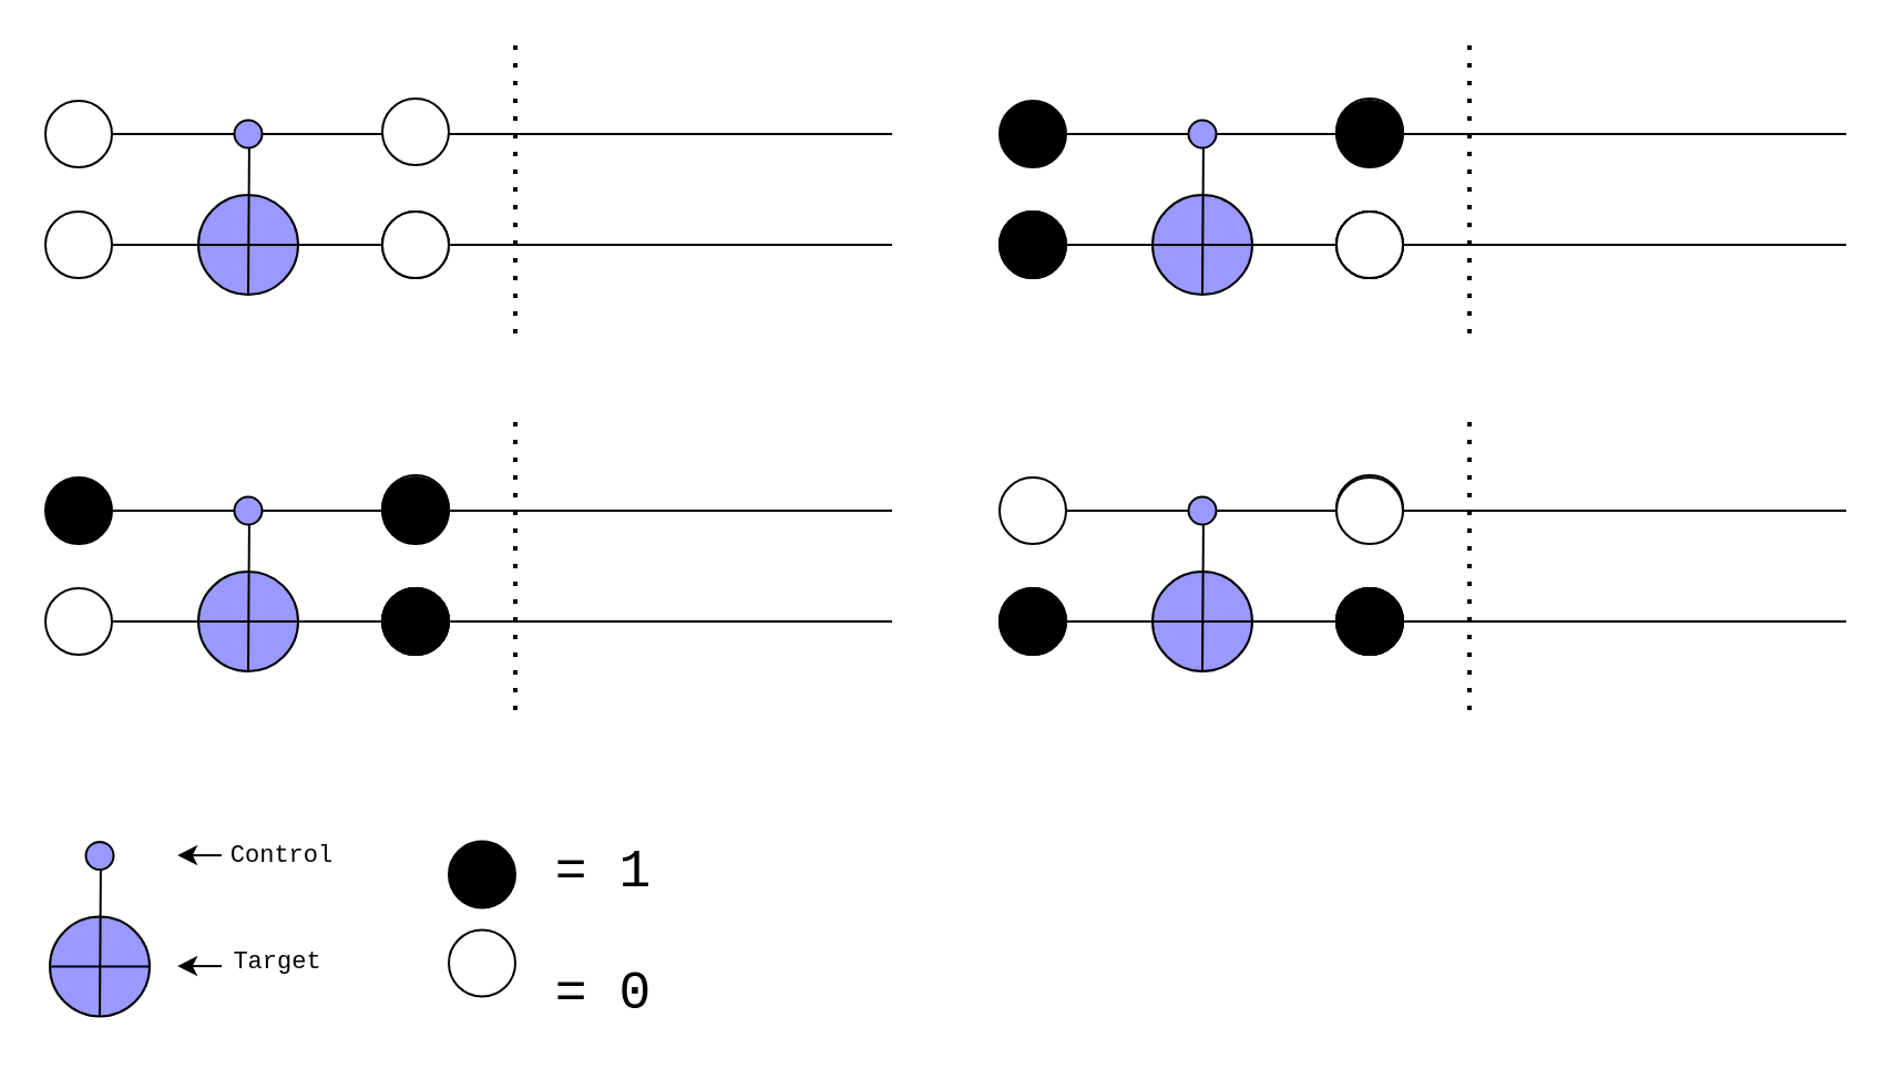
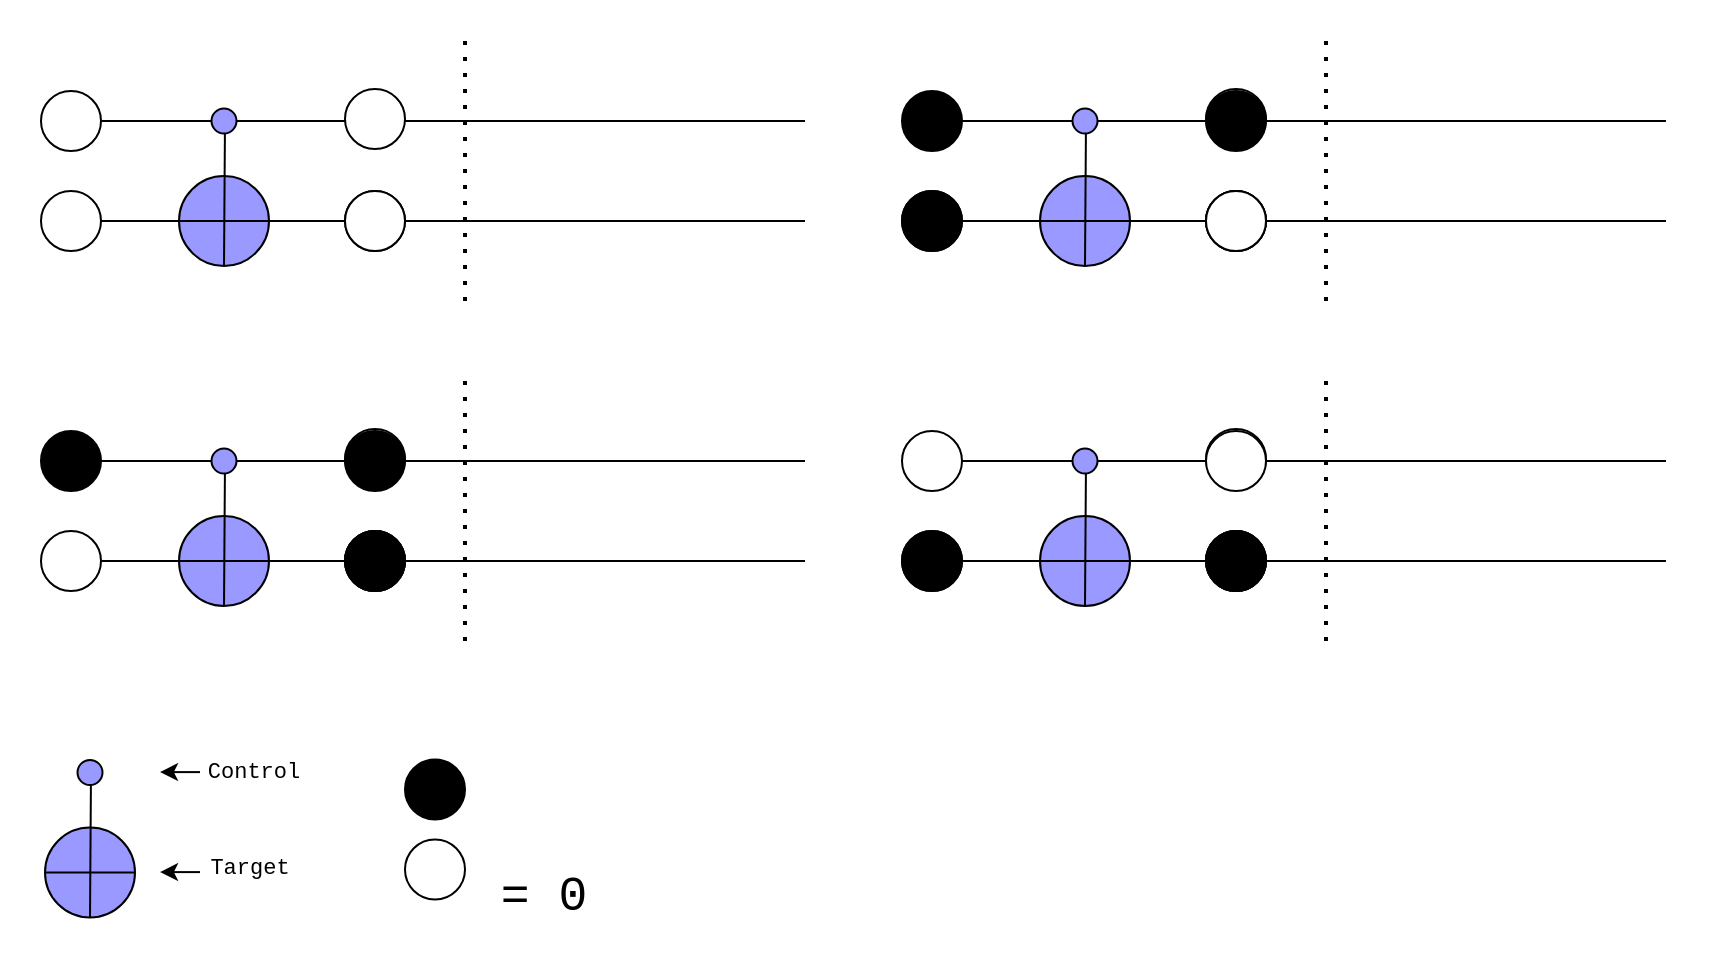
  <mxCell id="0" />
  <mxCell id="1" parent="0" />
  <mxCell id="2" value="" style="endArrow=none;html=1;rounded=0;" edge="1" parent="1"><mxGeometry width="50" height="50" relative="1" as="geometry"><mxPoint x="42" y="60" as="sourcePoint" /><mxPoint x="402" y="60" as="targetPoint" /></mxGeometry></mxCell>
  <mxCell id="3" value="" style="endArrow=none;html=1;rounded=0;" edge="1" parent="1"><mxGeometry width="50" height="50" relative="1" as="geometry"><mxPoint x="42" y="110" as="sourcePoint" /><mxPoint x="402" y="110" as="targetPoint" /></mxGeometry></mxCell>
  <mxCell id="4" value="" style="ellipse;whiteSpace=wrap;html=1;fontFamily=Courier New;fontSize=24;" vertex="1" parent="1"><mxGeometry x="20" y="45" width="30" height="30" as="geometry" /></mxCell>
  <mxCell id="5" value="" style="ellipse;whiteSpace=wrap;html=1;fontFamily=Courier New;fontSize=24;" vertex="1" parent="1"><mxGeometry x="20" y="95" width="30" height="30" as="geometry" /></mxCell>
  <mxCell id="6" value="" style="ellipse;whiteSpace=wrap;html=1;fontFamily=Courier New;fontSize=24;fillColor=#000000;" vertex="1" parent="1"><mxGeometry x="202" y="379.25" width="30" height="30" as="geometry" /></mxCell>
  <mxCell id="7" value="" style="ellipse;whiteSpace=wrap;html=1;fontFamily=Courier New;fontSize=24;" vertex="1" parent="1"><mxGeometry x="202" y="419.25" width="30" height="30" as="geometry" /></mxCell>
- <mxCell id="8" value="= 1" style="text;html=1;strokeColor=none;fillColor=none;align=center;verticalAlign=middle;whiteSpace=wrap;rounded=0;fontFamily=Courier New;fontSize=24;" vertex="1" parent="1"><mxGeometry x="242" y="379.25" width="60" height="30" as="geometry" /></mxCell>
  <mxCell id="9" value="= 0" style="text;html=1;strokeColor=none;fillColor=none;align=center;verticalAlign=middle;whiteSpace=wrap;rounded=0;fontFamily=Courier New;fontSize=24;" vertex="1" parent="1"><mxGeometry x="242" y="434.25" width="60" height="30" as="geometry" /></mxCell>
  <mxCell id="10" value="" style="endArrow=none;dashed=1;html=1;dashPattern=1 3;strokeWidth=2;rounded=0;fontFamily=Courier New;fontSize=24;" edge="1" parent="1"><mxGeometry width="50" height="50" relative="1" as="geometry"><mxPoint x="232" y="150" as="sourcePoint" /><mxPoint x="232" y="20" as="targetPoint" /></mxGeometry></mxCell>
  <mxCell id="11" value="" style="ellipse;whiteSpace=wrap;html=1;fontFamily=Courier New;fontSize=24;" vertex="1" parent="1"><mxGeometry x="172" y="44" width="30" height="30" as="geometry" /></mxCell>
  <mxCell id="12" value="" style="ellipse;whiteSpace=wrap;html=1;fontFamily=Courier New;fontSize=24;fillColor=#000000;" vertex="1" parent="1"><mxGeometry x="172" y="95" width="30" height="30" as="geometry" /></mxCell>
  <mxCell id="13" value="" style="ellipse;whiteSpace=wrap;html=1;aspect=fixed;fontFamily=Courier New;fontSize=24;fillColor=#9999FF;" vertex="1" parent="1"><mxGeometry x="89" y="87.5" width="45" height="45" as="geometry" /></mxCell>
  <mxCell id="14" value="" style="endArrow=none;html=1;rounded=0;fontFamily=Courier New;fontSize=24;entryX=1;entryY=0.5;entryDx=0;entryDy=0;exitX=0;exitY=0.5;exitDx=0;exitDy=0;" edge="1" parent="1" source="13" target="13"><mxGeometry width="50" height="50" relative="1" as="geometry"><mxPoint x="532" y="95" as="sourcePoint" /><mxPoint x="582" y="95" as="targetPoint" /></mxGeometry></mxCell>
  <mxCell id="15" value="" style="endArrow=none;html=1;rounded=0;fontFamily=Courier New;fontSize=24;exitX=0.5;exitY=1;exitDx=0;exitDy=0;" edge="1" parent="1" source="13"><mxGeometry width="50" height="50" relative="1" as="geometry"><mxPoint x="557" y="120" as="sourcePoint" /><mxPoint x="112" y="60" as="targetPoint" /></mxGeometry></mxCell>
  <mxCell id="16" value="" style="ellipse;whiteSpace=wrap;html=1;aspect=fixed;fontFamily=Courier New;fontSize=24;fillColor=#9999FF;" vertex="1" parent="1"><mxGeometry x="105.25" y="53.75" width="12.5" height="12.5" as="geometry" /></mxCell>
  <mxCell id="17" value="" style="ellipse;whiteSpace=wrap;html=1;fontFamily=Courier New;fontSize=24;" vertex="1" parent="1"><mxGeometry x="172" y="95" width="30" height="30" as="geometry" /></mxCell>
  <mxCell id="18" value="" style="ellipse;whiteSpace=wrap;html=1;aspect=fixed;fontFamily=Courier New;fontSize=24;fillColor=#9999FF;" vertex="1" parent="1"><mxGeometry x="22" y="413.25" width="45" height="45" as="geometry" /></mxCell>
  <mxCell id="19" value="" style="endArrow=none;html=1;rounded=0;fontFamily=Courier New;fontSize=24;entryX=1;entryY=0.5;entryDx=0;entryDy=0;exitX=0;exitY=0.5;exitDx=0;exitDy=0;" edge="1" parent="1" source="18" target="18"><mxGeometry width="50" height="50" relative="1" as="geometry"><mxPoint x="465" y="420.75" as="sourcePoint" /><mxPoint x="515" y="420.75" as="targetPoint" /></mxGeometry></mxCell>
  <mxCell id="20" value="" style="endArrow=none;html=1;rounded=0;fontFamily=Courier New;fontSize=24;exitX=0.5;exitY=1;exitDx=0;exitDy=0;" edge="1" parent="1" source="18"><mxGeometry width="50" height="50" relative="1" as="geometry"><mxPoint x="490" y="445.75" as="sourcePoint" /><mxPoint x="45" y="385.75" as="targetPoint" /></mxGeometry></mxCell>
  <mxCell id="21" value="" style="ellipse;whiteSpace=wrap;html=1;aspect=fixed;fontFamily=Courier New;fontSize=24;fillColor=#9999FF;" vertex="1" parent="1"><mxGeometry x="38.25" y="379.5" width="12.5" height="12.5" as="geometry" /></mxCell>
  <mxCell id="22" value="" style="endArrow=classic;html=1;rounded=0;fontFamily=Courier New;fontSize=34;" edge="1" parent="1"><mxGeometry width="50" height="50" relative="1" as="geometry"><mxPoint x="99.5" y="385.55" as="sourcePoint" /><mxPoint x="79.5" y="385.55" as="targetPoint" /></mxGeometry></mxCell>
  <mxCell id="23" value="" style="endArrow=classic;html=1;rounded=0;fontFamily=Courier New;fontSize=34;" edge="1" parent="1"><mxGeometry width="50" height="50" relative="1" as="geometry"><mxPoint x="99.5" y="435.55" as="sourcePoint" /><mxPoint x="79.5" y="435.55" as="targetPoint" /></mxGeometry></mxCell>
  <mxCell id="24" value="&lt;font style=&quot;font-size: 11px;&quot;&gt;Control&lt;/font&gt;" style="text;html=1;strokeColor=none;fillColor=none;align=center;verticalAlign=middle;whiteSpace=wrap;rounded=0;fontFamily=Courier New;fontSize=11;" vertex="1" parent="1"><mxGeometry x="96.5" y="371" width="60" height="30" as="geometry" /></mxCell>
  <mxCell id="25" value="&lt;font style=&quot;font-size: 11px;&quot;&gt;Target&lt;/font&gt;" style="text;html=1;strokeColor=none;fillColor=none;align=center;verticalAlign=middle;whiteSpace=wrap;rounded=0;fontFamily=Courier New;fontSize=11;" vertex="1" parent="1"><mxGeometry x="94.5" y="419.25" width="60" height="30" as="geometry" /></mxCell>
  <mxCell id="26" value="" style="endArrow=none;html=1;rounded=0;" edge="1" parent="1"><mxGeometry width="50" height="50" relative="1" as="geometry"><mxPoint x="42" y="230" as="sourcePoint" /><mxPoint x="402" y="230" as="targetPoint" /></mxGeometry></mxCell>
  <mxCell id="27" value="" style="endArrow=none;html=1;rounded=0;" edge="1" parent="1"><mxGeometry width="50" height="50" relative="1" as="geometry"><mxPoint x="42" y="280" as="sourcePoint" /><mxPoint x="402" y="280" as="targetPoint" /></mxGeometry></mxCell>
  <mxCell id="28" value="" style="ellipse;whiteSpace=wrap;html=1;fontFamily=Courier New;fontSize=24;fillColor=#000000;" vertex="1" parent="1"><mxGeometry x="20" y="215" width="30" height="30" as="geometry" /></mxCell>
  <mxCell id="29" value="" style="ellipse;whiteSpace=wrap;html=1;fontFamily=Courier New;fontSize=24;" vertex="1" parent="1"><mxGeometry x="20" y="265" width="30" height="30" as="geometry" /></mxCell>
  <mxCell id="30" value="" style="endArrow=none;dashed=1;html=1;dashPattern=1 3;strokeWidth=2;rounded=0;fontFamily=Courier New;fontSize=24;" edge="1" parent="1"><mxGeometry width="50" height="50" relative="1" as="geometry"><mxPoint x="232" y="320" as="sourcePoint" /><mxPoint x="232" y="190" as="targetPoint" /></mxGeometry></mxCell>
  <mxCell id="31" value="" style="ellipse;whiteSpace=wrap;html=1;fontFamily=Courier New;fontSize=24;" vertex="1" parent="1"><mxGeometry x="172" y="214" width="30" height="30" as="geometry" /></mxCell>
  <mxCell id="32" value="" style="ellipse;whiteSpace=wrap;html=1;fontFamily=Courier New;fontSize=24;fillColor=#000000;" vertex="1" parent="1"><mxGeometry x="172" y="265" width="30" height="30" as="geometry" /></mxCell>
  <mxCell id="33" value="" style="ellipse;whiteSpace=wrap;html=1;aspect=fixed;fontFamily=Courier New;fontSize=24;fillColor=#9999FF;" vertex="1" parent="1"><mxGeometry x="89" y="257.5" width="45" height="45" as="geometry" /></mxCell>
  <mxCell id="34" value="" style="endArrow=none;html=1;rounded=0;fontFamily=Courier New;fontSize=24;entryX=1;entryY=0.5;entryDx=0;entryDy=0;exitX=0;exitY=0.5;exitDx=0;exitDy=0;" edge="1" parent="1" source="33" target="33"><mxGeometry width="50" height="50" relative="1" as="geometry"><mxPoint x="532" y="265" as="sourcePoint" /><mxPoint x="582" y="265" as="targetPoint" /></mxGeometry></mxCell>
  <mxCell id="35" value="" style="endArrow=none;html=1;rounded=0;fontFamily=Courier New;fontSize=24;exitX=0.5;exitY=1;exitDx=0;exitDy=0;" edge="1" parent="1" source="33"><mxGeometry width="50" height="50" relative="1" as="geometry"><mxPoint x="557" y="290" as="sourcePoint" /><mxPoint x="112" y="230" as="targetPoint" /></mxGeometry></mxCell>
  <mxCell id="36" value="" style="ellipse;whiteSpace=wrap;html=1;aspect=fixed;fontFamily=Courier New;fontSize=24;fillColor=#9999FF;" vertex="1" parent="1"><mxGeometry x="105.25" y="223.75" width="12.5" height="12.5" as="geometry" /></mxCell>
  <mxCell id="37" value="" style="ellipse;whiteSpace=wrap;html=1;fontFamily=Courier New;fontSize=24;" vertex="1" parent="1"><mxGeometry x="172" y="265" width="30" height="30" as="geometry" /></mxCell>
  <mxCell id="38" value="" style="ellipse;whiteSpace=wrap;html=1;fontFamily=Courier New;fontSize=24;fillColor=#000000;" vertex="1" parent="1"><mxGeometry x="172" y="215" width="30" height="30" as="geometry" /></mxCell>
  <mxCell id="39" value="" style="ellipse;whiteSpace=wrap;html=1;fontFamily=Courier New;fontSize=24;fillColor=#000000;" vertex="1" parent="1"><mxGeometry x="172" y="265" width="30" height="30" as="geometry" /></mxCell>
  <mxCell id="40" value="" style="endArrow=none;html=1;rounded=0;" edge="1" parent="1"><mxGeometry width="50" height="50" relative="1" as="geometry"><mxPoint x="472.5" y="230" as="sourcePoint" /><mxPoint x="832.5" y="230" as="targetPoint" /></mxGeometry></mxCell>
  <mxCell id="41" value="" style="endArrow=none;html=1;rounded=0;" edge="1" parent="1"><mxGeometry width="50" height="50" relative="1" as="geometry"><mxPoint x="472.5" y="280" as="sourcePoint" /><mxPoint x="832.5" y="280" as="targetPoint" /></mxGeometry></mxCell>
  <mxCell id="42" value="" style="ellipse;whiteSpace=wrap;html=1;fontFamily=Courier New;fontSize=24;" vertex="1" parent="1"><mxGeometry x="450.5" y="215" width="30" height="30" as="geometry" /></mxCell>
  <mxCell id="43" value="" style="ellipse;whiteSpace=wrap;html=1;fontFamily=Courier New;fontSize=24;" vertex="1" parent="1"><mxGeometry x="450.5" y="265" width="30" height="30" as="geometry" /></mxCell>
  <mxCell id="44" value="" style="endArrow=none;dashed=1;html=1;dashPattern=1 3;strokeWidth=2;rounded=0;fontFamily=Courier New;fontSize=24;" edge="1" parent="1"><mxGeometry width="50" height="50" relative="1" as="geometry"><mxPoint x="662.5" y="320" as="sourcePoint" /><mxPoint x="662.5" y="190" as="targetPoint" /></mxGeometry></mxCell>
  <mxCell id="45" value="" style="ellipse;whiteSpace=wrap;html=1;fontFamily=Courier New;fontSize=24;" vertex="1" parent="1"><mxGeometry x="602.5" y="214" width="30" height="30" as="geometry" /></mxCell>
  <mxCell id="46" value="" style="ellipse;whiteSpace=wrap;html=1;fontFamily=Courier New;fontSize=24;fillColor=#000000;" vertex="1" parent="1"><mxGeometry x="602.5" y="265" width="30" height="30" as="geometry" /></mxCell>
  <mxCell id="47" value="" style="ellipse;whiteSpace=wrap;html=1;aspect=fixed;fontFamily=Courier New;fontSize=24;fillColor=#9999FF;" vertex="1" parent="1"><mxGeometry x="519.5" y="257.5" width="45" height="45" as="geometry" /></mxCell>
  <mxCell id="48" value="" style="endArrow=none;html=1;rounded=0;fontFamily=Courier New;fontSize=24;entryX=1;entryY=0.5;entryDx=0;entryDy=0;exitX=0;exitY=0.5;exitDx=0;exitDy=0;" edge="1" parent="1" source="47" target="47"><mxGeometry width="50" height="50" relative="1" as="geometry"><mxPoint x="962.5" y="265" as="sourcePoint" /><mxPoint x="1012.5" y="265" as="targetPoint" /></mxGeometry></mxCell>
  <mxCell id="49" value="" style="endArrow=none;html=1;rounded=0;fontFamily=Courier New;fontSize=24;exitX=0.5;exitY=1;exitDx=0;exitDy=0;" edge="1" parent="1" source="47"><mxGeometry width="50" height="50" relative="1" as="geometry"><mxPoint x="987.5" y="290" as="sourcePoint" /><mxPoint x="542.5" y="230" as="targetPoint" /></mxGeometry></mxCell>
  <mxCell id="50" value="" style="ellipse;whiteSpace=wrap;html=1;aspect=fixed;fontFamily=Courier New;fontSize=24;fillColor=#9999FF;" vertex="1" parent="1"><mxGeometry x="535.75" y="223.75" width="12.5" height="12.5" as="geometry" /></mxCell>
  <mxCell id="51" value="" style="ellipse;whiteSpace=wrap;html=1;fontFamily=Courier New;fontSize=24;" vertex="1" parent="1"><mxGeometry x="602.5" y="265" width="30" height="30" as="geometry" /></mxCell>
  <mxCell id="52" value="" style="ellipse;whiteSpace=wrap;html=1;fontFamily=Courier New;fontSize=24;" vertex="1" parent="1"><mxGeometry x="602.5" y="215" width="30" height="30" as="geometry" /></mxCell>
  <mxCell id="53" value="" style="ellipse;whiteSpace=wrap;html=1;fontFamily=Courier New;fontSize=24;fillColor=#000000;" vertex="1" parent="1"><mxGeometry x="602.5" y="265" width="30" height="30" as="geometry" /></mxCell>
  <mxCell id="54" value="" style="ellipse;whiteSpace=wrap;html=1;fontFamily=Courier New;fontSize=24;strokeColor=#000000;fillColor=#000000;" vertex="1" parent="1"><mxGeometry x="450.5" y="265" width="30" height="30" as="geometry" /></mxCell>
  <mxCell id="55" value="" style="endArrow=none;html=1;rounded=0;" edge="1" parent="1"><mxGeometry width="50" height="50" relative="1" as="geometry"><mxPoint x="472.5" y="60" as="sourcePoint" /><mxPoint x="832.5" y="60" as="targetPoint" /></mxGeometry></mxCell>
  <mxCell id="56" value="" style="endArrow=none;html=1;rounded=0;" edge="1" parent="1"><mxGeometry width="50" height="50" relative="1" as="geometry"><mxPoint x="472.5" y="110" as="sourcePoint" /><mxPoint x="832.5" y="110" as="targetPoint" /></mxGeometry></mxCell>
  <mxCell id="57" value="" style="ellipse;whiteSpace=wrap;html=1;fontFamily=Courier New;fontSize=24;fillColor=#000000;" vertex="1" parent="1"><mxGeometry x="450.5" y="45" width="30" height="30" as="geometry" /></mxCell>
  <mxCell id="58" value="" style="ellipse;whiteSpace=wrap;html=1;fontFamily=Courier New;fontSize=24;" vertex="1" parent="1"><mxGeometry x="450.5" y="95" width="30" height="30" as="geometry" /></mxCell>
  <mxCell id="59" value="" style="endArrow=none;dashed=1;html=1;dashPattern=1 3;strokeWidth=2;rounded=0;fontFamily=Courier New;fontSize=24;" edge="1" parent="1"><mxGeometry width="50" height="50" relative="1" as="geometry"><mxPoint x="662.5" y="150" as="sourcePoint" /><mxPoint x="662.5" y="20" as="targetPoint" /></mxGeometry></mxCell>
  <mxCell id="60" value="" style="ellipse;whiteSpace=wrap;html=1;fontFamily=Courier New;fontSize=24;" vertex="1" parent="1"><mxGeometry x="602.5" y="44" width="30" height="30" as="geometry" /></mxCell>
  <mxCell id="61" value="" style="ellipse;whiteSpace=wrap;html=1;fontFamily=Courier New;fontSize=24;fillColor=#000000;" vertex="1" parent="1"><mxGeometry x="602.5" y="95" width="30" height="30" as="geometry" /></mxCell>
  <mxCell id="62" value="" style="ellipse;whiteSpace=wrap;html=1;aspect=fixed;fontFamily=Courier New;fontSize=24;fillColor=#9999FF;" vertex="1" parent="1"><mxGeometry x="519.5" y="87.5" width="45" height="45" as="geometry" /></mxCell>
  <mxCell id="63" value="" style="endArrow=none;html=1;rounded=0;fontFamily=Courier New;fontSize=24;entryX=1;entryY=0.5;entryDx=0;entryDy=0;exitX=0;exitY=0.5;exitDx=0;exitDy=0;" edge="1" parent="1" source="62" target="62"><mxGeometry width="50" height="50" relative="1" as="geometry"><mxPoint x="962.5" y="95" as="sourcePoint" /><mxPoint x="1012.5" y="95" as="targetPoint" /></mxGeometry></mxCell>
  <mxCell id="64" value="" style="endArrow=none;html=1;rounded=0;fontFamily=Courier New;fontSize=24;exitX=0.5;exitY=1;exitDx=0;exitDy=0;" edge="1" parent="1" source="62"><mxGeometry width="50" height="50" relative="1" as="geometry"><mxPoint x="987.5" y="120" as="sourcePoint" /><mxPoint x="542.5" y="60" as="targetPoint" /></mxGeometry></mxCell>
  <mxCell id="65" value="" style="ellipse;whiteSpace=wrap;html=1;aspect=fixed;fontFamily=Courier New;fontSize=24;fillColor=#9999FF;" vertex="1" parent="1"><mxGeometry x="535.75" y="53.75" width="12.5" height="12.5" as="geometry" /></mxCell>
  <mxCell id="66" value="" style="ellipse;whiteSpace=wrap;html=1;fontFamily=Courier New;fontSize=24;" vertex="1" parent="1"><mxGeometry x="602.5" y="95" width="30" height="30" as="geometry" /></mxCell>
  <mxCell id="67" value="" style="ellipse;whiteSpace=wrap;html=1;fontFamily=Courier New;fontSize=24;fillColor=#000000;" vertex="1" parent="1"><mxGeometry x="602.5" y="45" width="30" height="30" as="geometry" /></mxCell>
  <mxCell id="68" value="" style="ellipse;whiteSpace=wrap;html=1;fontFamily=Courier New;fontSize=24;fillColor=#FFFFFF;" vertex="1" parent="1"><mxGeometry x="602.5" y="95" width="30" height="30" as="geometry" /></mxCell>
  <mxCell id="69" value="" style="ellipse;whiteSpace=wrap;html=1;fontFamily=Courier New;fontSize=24;fillColor=#000000;" vertex="1" parent="1"><mxGeometry x="450.5" y="95" width="30" height="30" as="geometry" /></mxCell>
